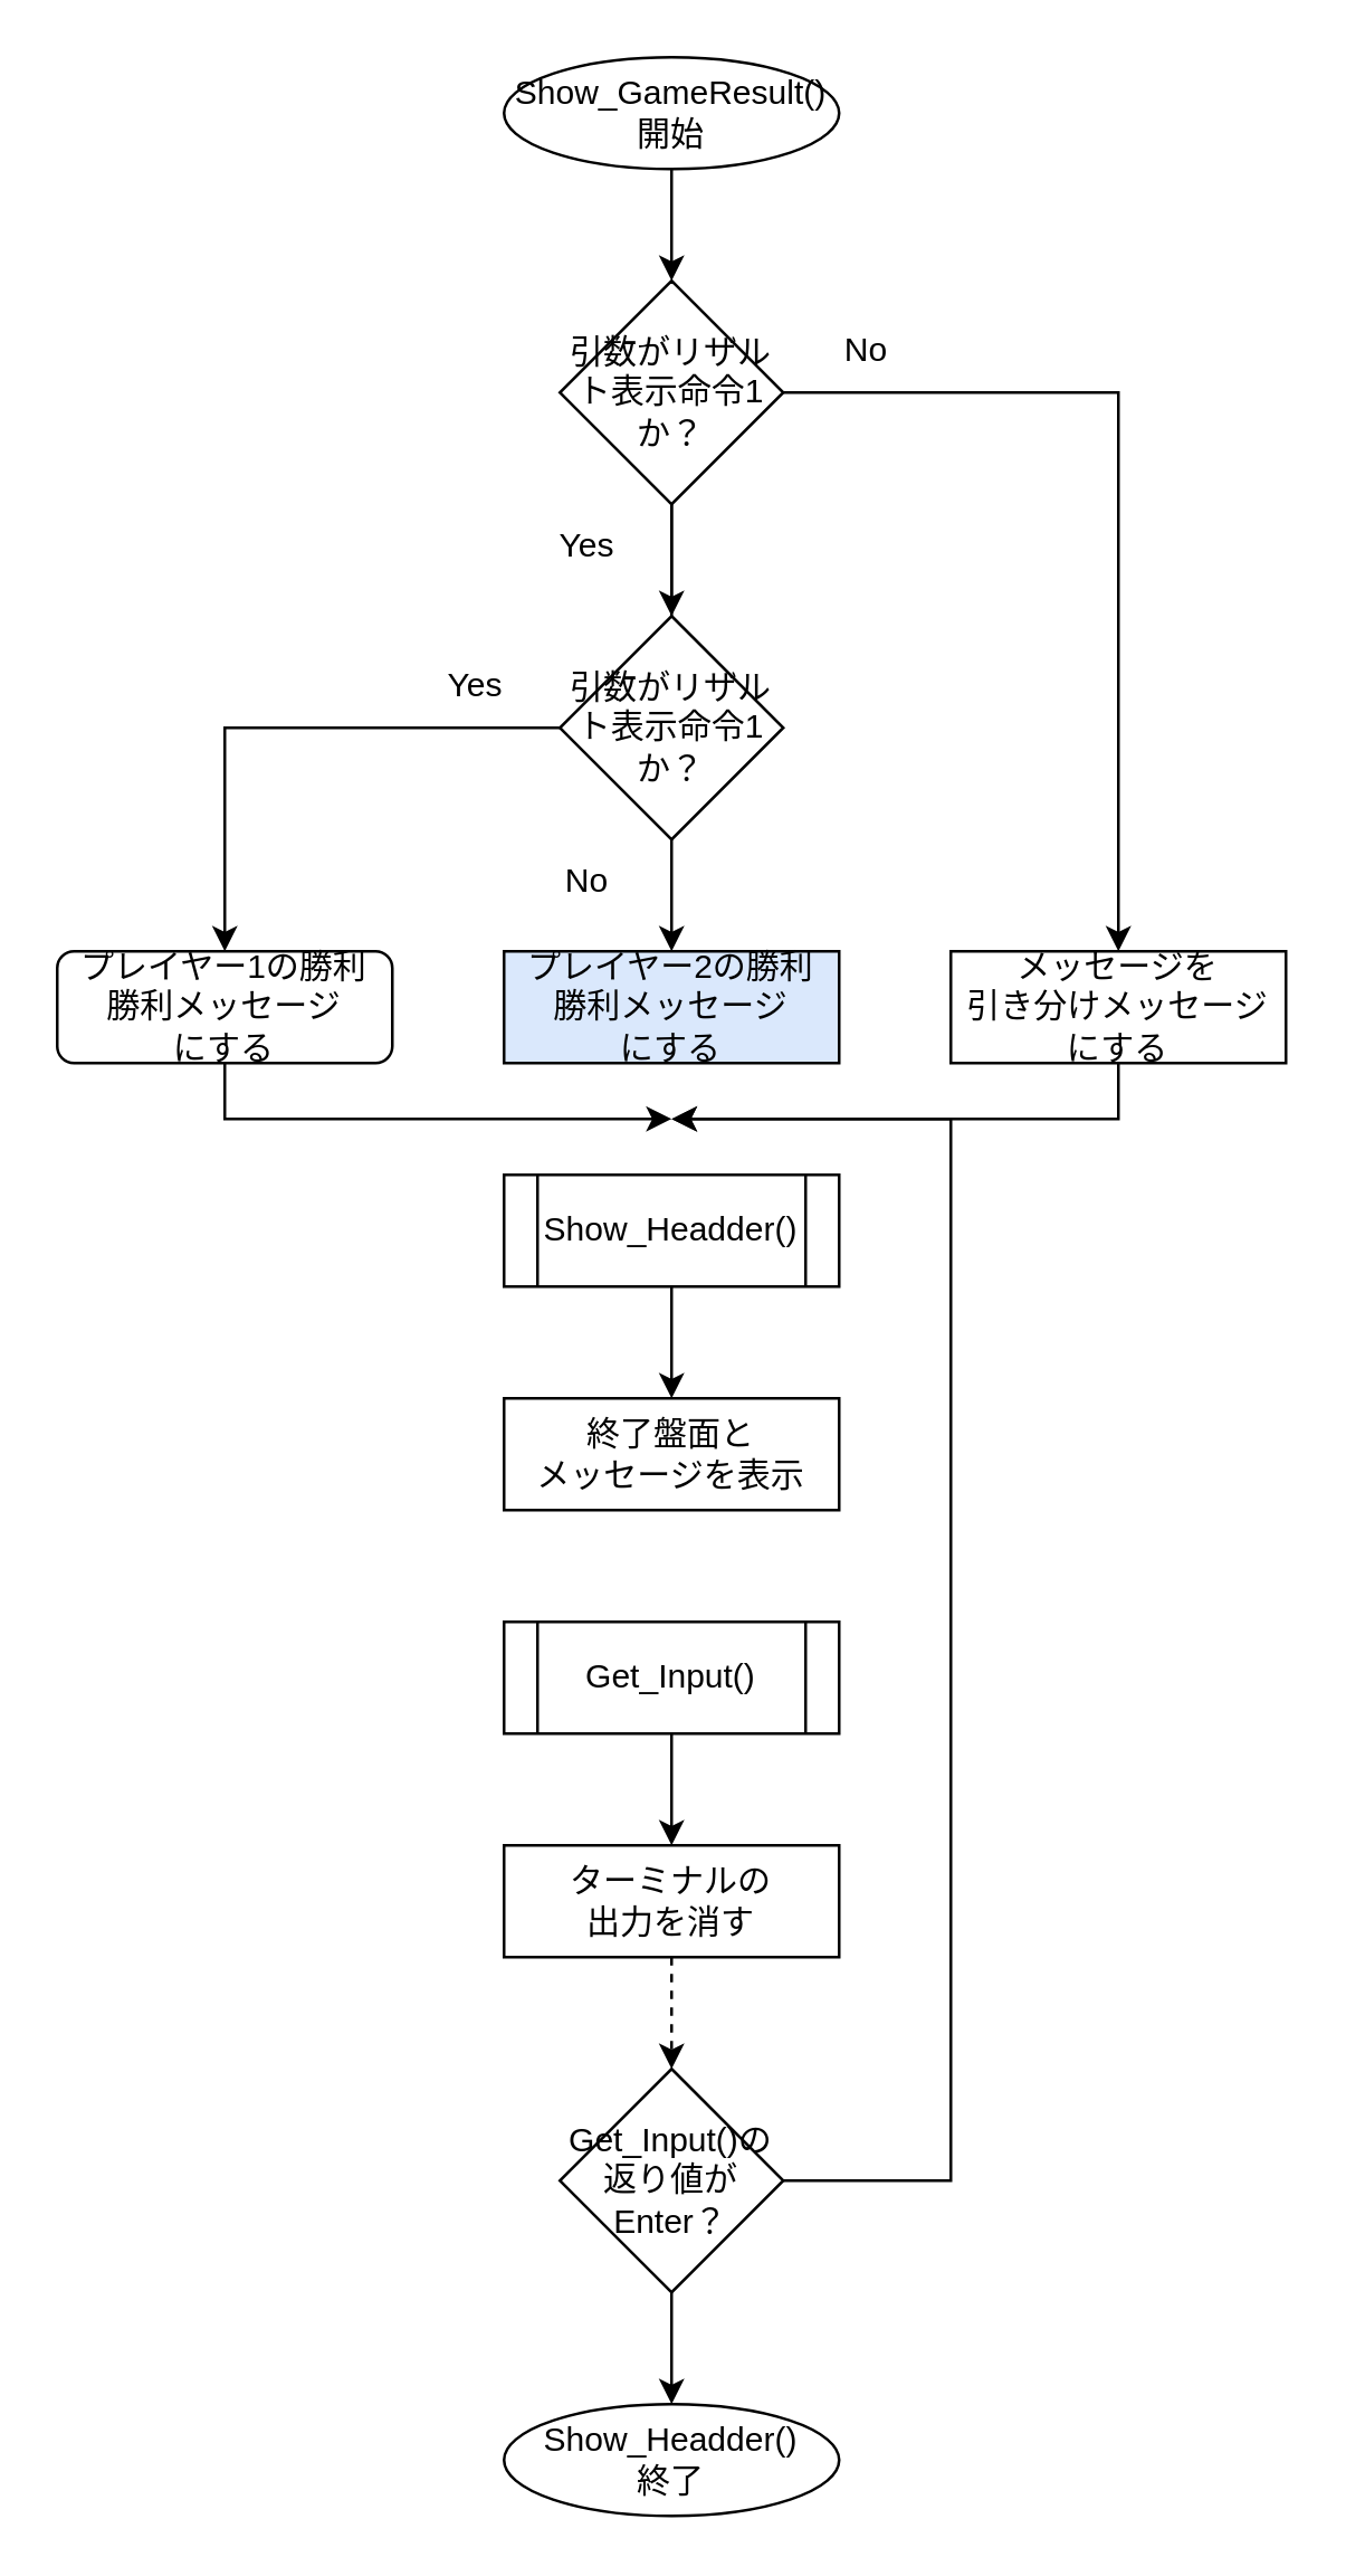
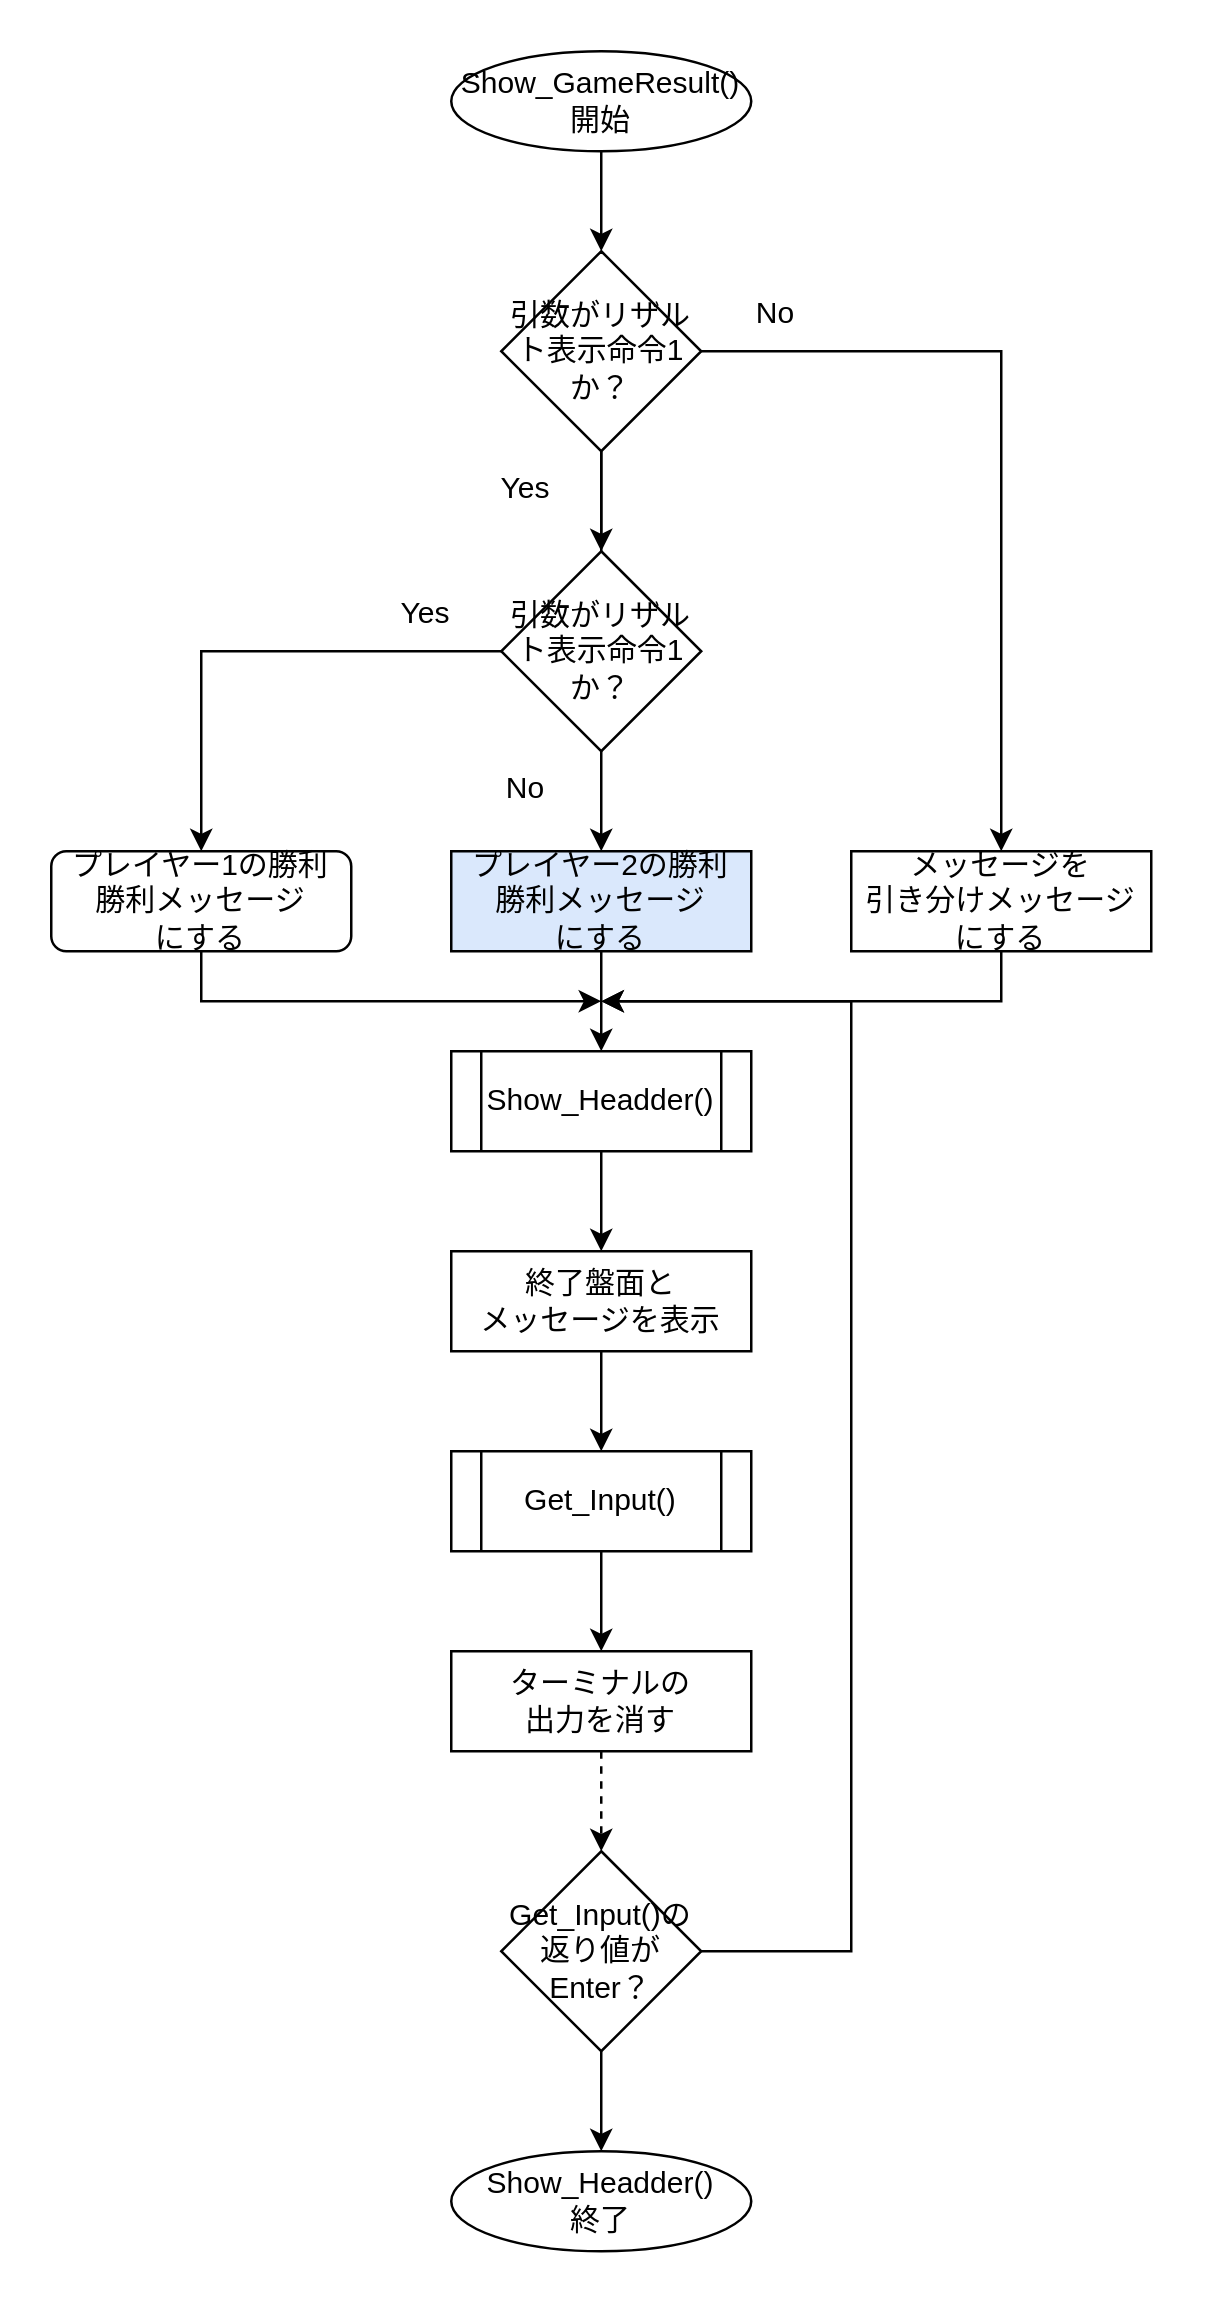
  <mxCell id="0" />
  <mxCell id="1" parent="0" />
  <mxCell id="2" style="edgeStyle=orthogonalEdgeStyle;rounded=0;orthogonalLoop=1;jettySize=auto;html=1;exitX=0.5;exitY=1;exitDx=0;exitDy=0;entryX=0.5;entryY=0;entryDx=0;entryDy=0;" parent="1" source="25" edge="1"><mxGeometry relative="1" as="geometry"><mxPoint x="240" y="220" as="targetPoint" /></mxGeometry></mxCell>
  <mxCell id="3" value="Show_GameResult()&lt;br&gt;開始" style="ellipse;whiteSpace=wrap;html=1;" parent="1" vertex="1"><mxGeometry x="180" y="20" width="120" height="40" as="geometry" /></mxCell>
  <mxCell id="4" style="edgeStyle=orthogonalEdgeStyle;rounded=0;orthogonalLoop=1;jettySize=auto;html=1;exitX=0.5;exitY=1;exitDx=0;exitDy=0;entryX=0.5;entryY=0;entryDx=0;entryDy=0;" parent="1" source="25" target="9" edge="1"><mxGeometry relative="1" as="geometry" /></mxCell>
  <mxCell id="5" style="edgeStyle=orthogonalEdgeStyle;rounded=0;orthogonalLoop=1;jettySize=auto;html=1;exitX=1;exitY=0.5;exitDx=0;exitDy=0;entryX=0.5;entryY=0;entryDx=0;entryDy=0;" parent="1" source="25" target="11" edge="1"><mxGeometry relative="1" as="geometry"><mxPoint x="410" y="260" as="targetPoint" /></mxGeometry></mxCell>
  <mxCell id="6" style="edgeStyle=orthogonalEdgeStyle;rounded=0;orthogonalLoop=1;jettySize=auto;html=1;exitX=0.5;exitY=1;exitDx=0;exitDy=0;entryX=0.5;entryY=0;entryDx=0;entryDy=0;" parent="1" source="7" target="13" edge="1"><mxGeometry relative="1" as="geometry" /></mxCell>
  <mxCell id="7" value="Show_Headder()" style="shape=process;whiteSpace=wrap;html=1;backgroundOutline=1;" parent="1" vertex="1"><mxGeometry x="180" y="420" width="120" height="40" as="geometry" /></mxCell>
+ <mxCell id="8" style="edgeStyle=orthogonalEdgeStyle;rounded=0;orthogonalLoop=1;jettySize=auto;html=1;exitX=0.5;exitY=1;exitDx=0;exitDy=0;entryX=0.5;entryY=0;entryDx=0;entryDy=0;" parent="1" source="9" target="7" edge="1"><mxGeometry relative="1" as="geometry" /></mxCell>
  <mxCell id="9" value="プレイヤー2の勝利&lt;div&gt;勝利メッセージ&lt;/div&gt;&lt;div&gt;にする&lt;/div&gt;" style="rounded=0;whiteSpace=wrap;html=1;fillColor=#dae8fc;" parent="1" vertex="1"><mxGeometry x="180" y="340" width="120" height="40" as="geometry" /></mxCell>
  <mxCell id="10" style="edgeStyle=orthogonalEdgeStyle;rounded=0;orthogonalLoop=1;jettySize=auto;html=1;exitX=0.5;exitY=1;exitDx=0;exitDy=0;" parent="1" source="11" edge="1"><mxGeometry relative="1" as="geometry"><mxPoint x="240" y="400" as="targetPoint" /><Array as="points"><mxPoint x="400" y="400" /></Array></mxGeometry></mxCell>
  <mxCell id="11" value="メッセージを&lt;div&gt;引き分けメッセージにする&lt;/div&gt;" style="rounded=0;whiteSpace=wrap;html=1;" parent="1" vertex="1"><mxGeometry x="340" y="340" width="120" height="40" as="geometry" /></mxCell>
+ <mxCell id="12" style="edgeStyle=orthogonalEdgeStyle;rounded=0;orthogonalLoop=1;jettySize=auto;html=1;exitX=0.5;exitY=1;exitDx=0;exitDy=0;entryX=0.5;entryY=0;entryDx=0;entryDy=0;" parent="1" source="13" target="15" edge="1"><mxGeometry relative="1" as="geometry" /></mxCell>
  <mxCell id="13" value="終了盤面と&lt;div&gt;メッセージを表示&lt;/div&gt;" style="rounded=0;whiteSpace=wrap;html=1;" parent="1" vertex="1"><mxGeometry x="180" y="500" width="120" height="40" as="geometry" /></mxCell>
  <mxCell id="14" style="edgeStyle=orthogonalEdgeStyle;rounded=0;orthogonalLoop=1;jettySize=auto;html=1;exitX=0.5;exitY=1;exitDx=0;exitDy=0;entryX=0.5;entryY=0;entryDx=0;entryDy=0;" parent="1" source="15" target="20" edge="1"><mxGeometry relative="1" as="geometry" /></mxCell>
  <mxCell id="15" value="Get_Input()" style="shape=process;whiteSpace=wrap;html=1;backgroundOutline=1;" parent="1" vertex="1"><mxGeometry x="180" y="580" width="120" height="40" as="geometry" /></mxCell>
  <mxCell id="16" style="edgeStyle=orthogonalEdgeStyle;rounded=0;orthogonalLoop=1;jettySize=auto;html=1;exitX=1;exitY=0.5;exitDx=0;exitDy=0;" parent="1" source="18" edge="1"><mxGeometry relative="1" as="geometry"><mxPoint x="240" y="400" as="targetPoint" /><Array as="points"><mxPoint x="340" y="780" /><mxPoint x="340" y="400" /></Array></mxGeometry></mxCell>
  <mxCell id="17" style="edgeStyle=orthogonalEdgeStyle;rounded=0;orthogonalLoop=1;jettySize=auto;html=1;exitX=0.5;exitY=1;exitDx=0;exitDy=0;" parent="1" source="18" edge="1"><mxGeometry relative="1" as="geometry"><mxPoint x="240" y="860" as="targetPoint" /></mxGeometry></mxCell>
  <mxCell id="18" value="Get_Input()の&lt;br&gt;返り値がEnter？" style="rhombus;whiteSpace=wrap;html=1;" parent="1" vertex="1"><mxGeometry x="200" y="740" width="80" height="80" as="geometry" /></mxCell>
  <mxCell id="19" style="edgeStyle=orthogonalEdgeStyle;rounded=0;orthogonalLoop=1;jettySize=auto;html=1;exitX=0.5;exitY=1;exitDx=0;exitDy=0;entryX=0.5;entryY=0;entryDx=0;entryDy=0;dashed=1;" parent="1" source="20" target="18" edge="1"><mxGeometry relative="1" as="geometry" /></mxCell>
  <mxCell id="20" value="ターミナルの&lt;div&gt;出力を消す&lt;/div&gt;" style="rounded=0;whiteSpace=wrap;html=1;" parent="1" vertex="1"><mxGeometry x="180" y="660" width="120" height="40" as="geometry" /></mxCell>
  <mxCell id="21" value="Show_Headder()&lt;br&gt;終了" style="ellipse;whiteSpace=wrap;html=1;" parent="1" vertex="1"><mxGeometry x="180" y="860" width="120" height="40" as="geometry" /></mxCell>
  <mxCell id="22" value="No" style="text;html=1;align=center;verticalAlign=middle;whiteSpace=wrap;rounded=0;" vertex="1" parent="1"><mxGeometry x="280" y="110" width="60" height="30" as="geometry" /></mxCell>
  <mxCell id="23" value="Yes" style="text;html=1;align=center;verticalAlign=middle;whiteSpace=wrap;rounded=0;" vertex="1" parent="1"><mxGeometry x="140" y="230" width="60" height="30" as="geometry" /></mxCell>
  <mxCell id="24" value="" style="edgeStyle=orthogonalEdgeStyle;rounded=0;orthogonalLoop=1;jettySize=auto;html=1;exitX=0.5;exitY=1;exitDx=0;exitDy=0;entryX=0.5;entryY=0;entryDx=0;entryDy=0;" edge="1" parent="1" source="3" target="25"><mxGeometry relative="1" as="geometry"><mxPoint x="240" y="220" as="targetPoint" /><mxPoint x="240" as="sourcePoint" y="100" /></mxGeometry></mxCell>
  <mxCell id="25" value="引数がリザルト表示命令1か？" style="rhombus;whiteSpace=wrap;html=1;" parent="1" vertex="1"><mxGeometry x="200" width="80" height="80" as="geometry" y="100" /></mxCell>
  <mxCell id="26" style="edgeStyle=orthogonalEdgeStyle;rounded=0;orthogonalLoop=1;jettySize=auto;html=1;exitX=0;exitY=0.5;exitDx=0;exitDy=0;entryX=0.5;entryY=0;entryDx=0;entryDy=0;" edge="1" parent="1" source="27" target="29"><mxGeometry relative="1" as="geometry" /></mxCell>
  <mxCell id="27" value="引数がリザルト表示命令1か？" style="rhombus;whiteSpace=wrap;html=1;" vertex="1" parent="1"><mxGeometry x="200" y="220" width="80" height="80" as="geometry" /></mxCell>
  <mxCell id="28" style="edgeStyle=orthogonalEdgeStyle;rounded=0;orthogonalLoop=1;jettySize=auto;html=1;exitX=0.5;exitY=1;exitDx=0;exitDy=0;" edge="1" parent="1" source="29"><mxGeometry relative="1" as="geometry"><mxPoint x="240" y="400" as="targetPoint" /><Array as="points"><mxPoint x="80" y="400" /></Array></mxGeometry></mxCell>
  <mxCell id="29" value="プレイヤー1の勝利&lt;div&gt;勝利メッセージ&lt;/div&gt;&lt;div&gt;にする&lt;/div&gt;" style="whiteSpace=wrap;html=1;rounded=1;" vertex="1" parent="1"><mxGeometry x="20" y="340" width="120" height="40" as="geometry" /></mxCell>
  <mxCell id="30" value="No" style="text;html=1;align=center;verticalAlign=middle;whiteSpace=wrap;rounded=0;" vertex="1" parent="1"><mxGeometry x="180" y="300" width="60" height="30" as="geometry" /></mxCell>
  <mxCell id="31" value="Yes" style="text;html=1;align=center;verticalAlign=middle;whiteSpace=wrap;rounded=0;" vertex="1" parent="1"><mxGeometry x="180" y="180" width="60" height="30" as="geometry" /></mxCell>
